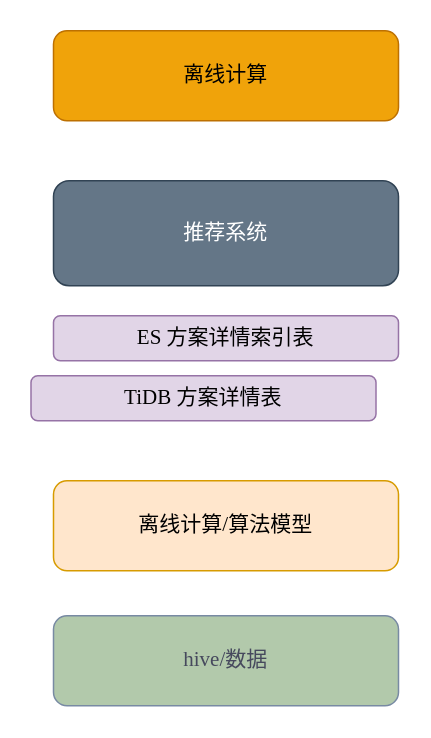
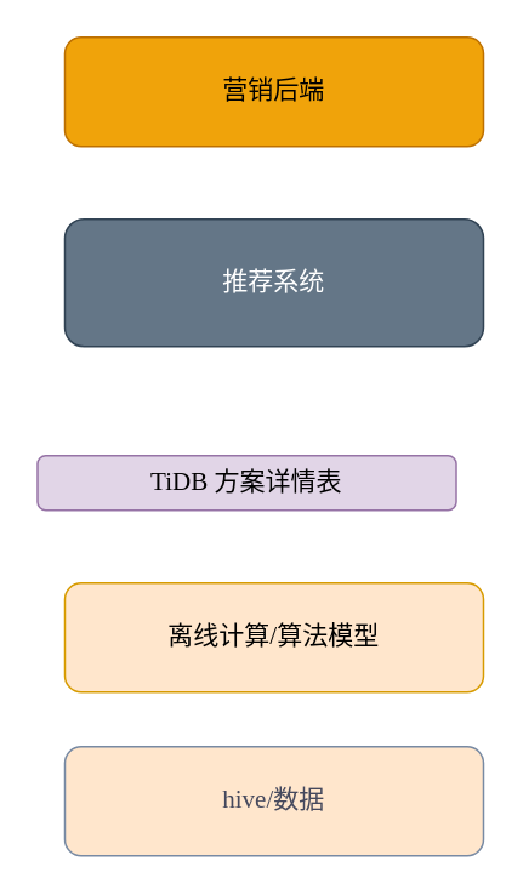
  <mxCell id="0" />
  <mxCell id="1" parent="0" />
- <mxCell id="2" value="hive/数据" style="rounded=1;whiteSpace=wrap;html=1;strokeColor=#788AA3;fontColor=#46495D;fillColor=#B2C9AB;fontSize=14;fontFamily=Comic Sans MS;" vertex="1" parent="1"><mxGeometry x="35" y="410" width="230" height="60" as="geometry" /></mxCell>
+ <mxCell id="2" value="hive/数据" style="rounded=1;whiteSpace=wrap;html=1;strokeColor=#788AA3;fontColor=#46495D;fillColor=#ffe6cc;fontSize=14;fontFamily=Comic Sans MS;" vertex="1" parent="1"><mxGeometry x="35" y="410" width="230" height="60" as="geometry" /></mxCell>
  <mxCell id="3" value="离线计算/算法模型" style="rounded=1;whiteSpace=wrap;html=1;strokeColor=#d79b00;fillColor=#ffe6cc;fontSize=14;fontFamily=Comic Sans MS;" vertex="1" parent="1"><mxGeometry x="35" y="320" width="230" height="60" as="geometry" /></mxCell>
  <mxCell id="4" value="TiDB 方案详情表" style="rounded=1;whiteSpace=wrap;html=1;strokeColor=#9673a6;fillColor=#e1d5e7;fontSize=14;fontFamily=Comic Sans MS;" vertex="1" parent="1"><mxGeometry x="20" y="250" width="230" height="30" as="geometry" /></mxCell>
- <mxCell id="5" value="ES 方案详情索引表" style="rounded=1;whiteSpace=wrap;html=1;strokeColor=#9673a6;fillColor=#e1d5e7;fontSize=14;fontFamily=Comic Sans MS;" vertex="1" parent="1"><mxGeometry x="35" y="210" width="230" height="30" as="geometry" /></mxCell>
  <mxCell id="6" value="推荐系统" style="rounded=1;whiteSpace=wrap;html=1;strokeColor=#314354;fontColor=#ffffff;fillColor=#647687;fontSize=14;fontFamily=Comic Sans MS;" vertex="1" parent="1"><mxGeometry x="35" y="120" width="230" height="70" as="geometry" /></mxCell>
- <mxCell id="7" value="离线计算" style="rounded=1;whiteSpace=wrap;html=1;strokeColor=#BD7000;fillColor=#f0a30a;fontSize=14;fontFamily=Comic Sans MS;fontColor=#000000;" vertex="1" parent="1"><mxGeometry x="35" y="20" width="230" height="60" as="geometry" /></mxCell>
+ <mxCell id="7" value="营销后端" style="rounded=1;whiteSpace=wrap;html=1;strokeColor=#BD7000;fillColor=#f0a30a;fontSize=14;fontFamily=Comic Sans MS;fontColor=#000000;" vertex="1" parent="1"><mxGeometry x="35" y="20" width="230" height="60" as="geometry" /></mxCell>
